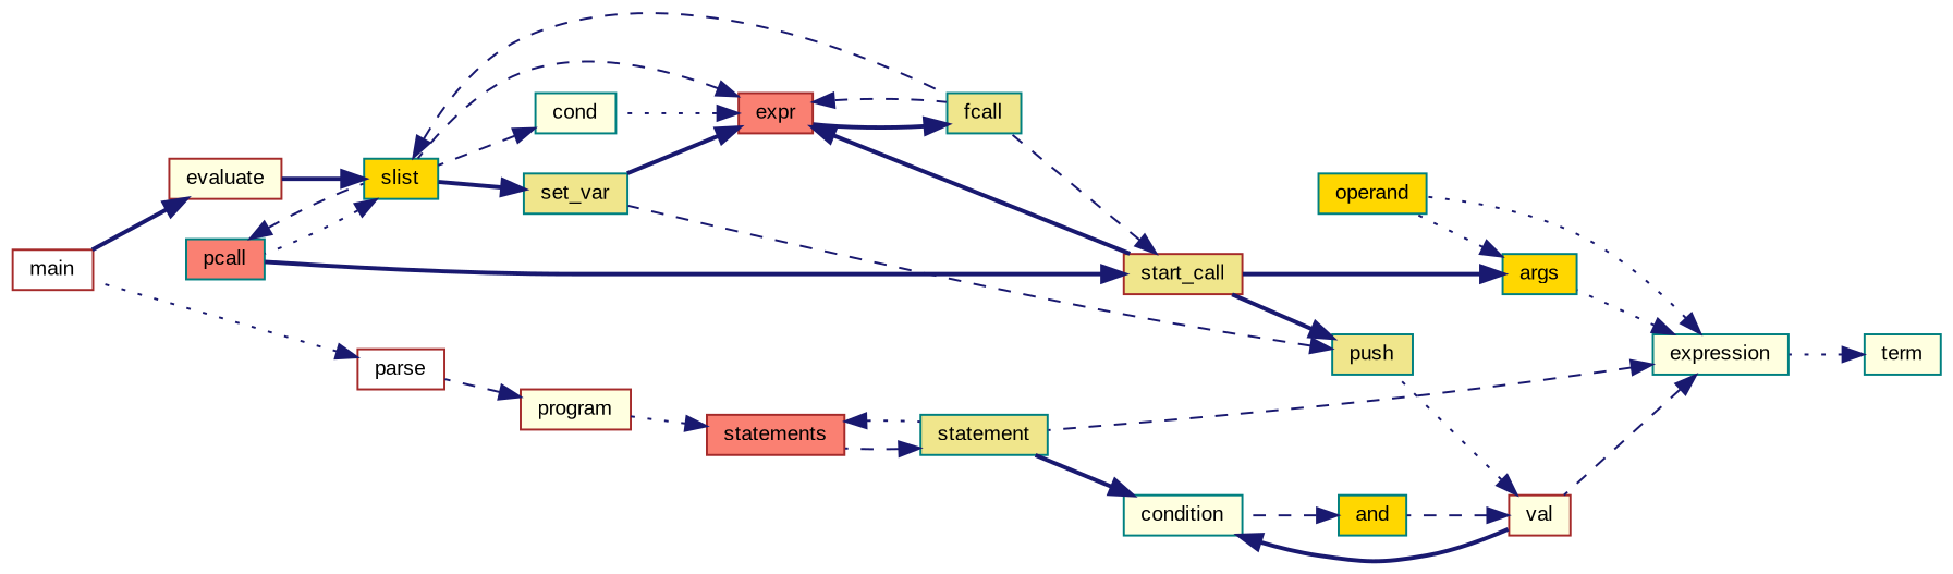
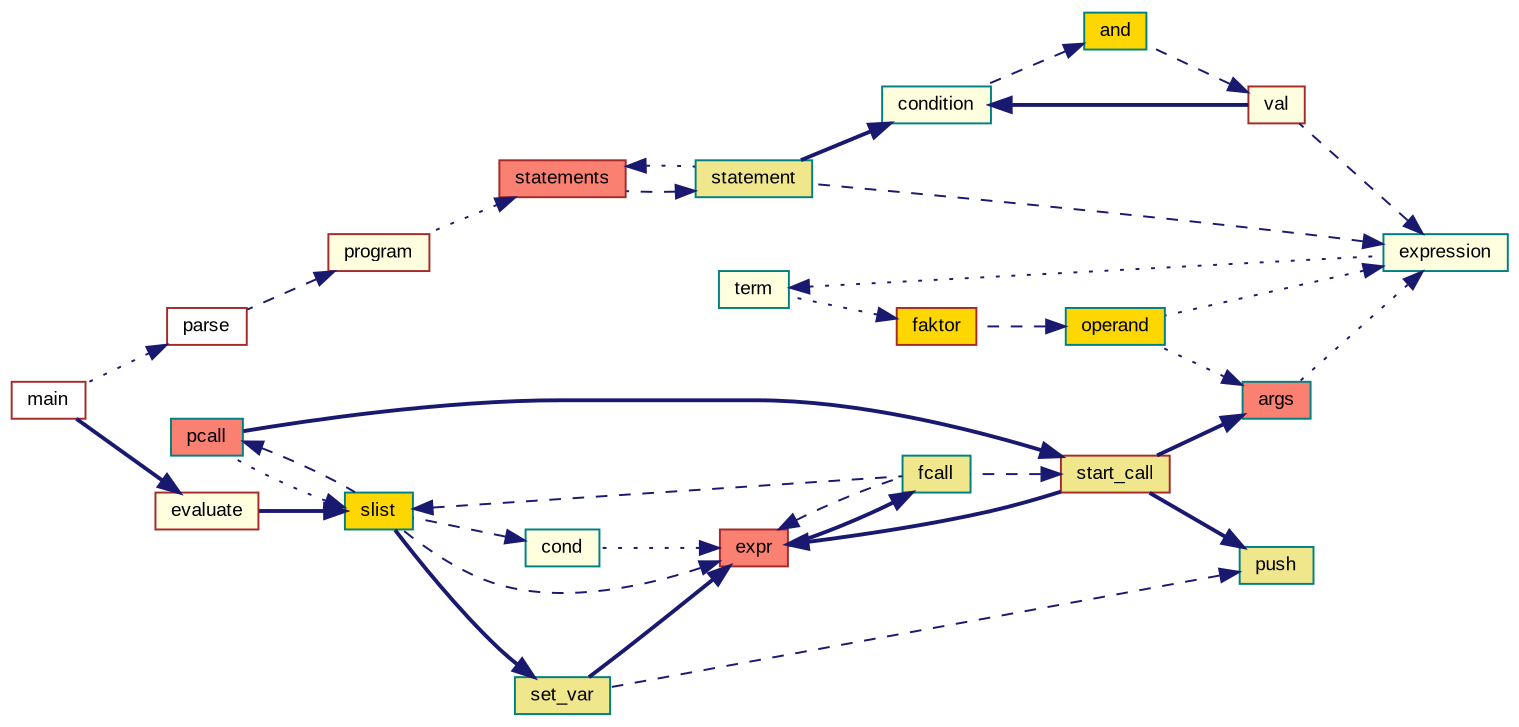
  digraph {
    fontname="Liberation Sans"
    rankdir=RL
    node [color=teal fillcolor=lightyellow fontname="Liberation Sans" fontsize=10 shape=record style=filled]
    edge [color=midnightblue dir=back fontname="Liberation Sans" fontsize=10 labelfontname="LiberationSans-Regular.ttf" labelfontsize=10 style=dashed]
    n1 [fontcolor=black height=0.2 label=expression width=0.4]
-   n2 [fillcolor=gold height=0.2 label=args width=0.4]
+   n2 [fillcolor=salmon height=0.2 label=args width=0.4]
    n3 [fillcolor=gold height=0.2 label=operand width=0.4]
    n4 [fillcolor=khaki height=0.2 label=statement width=0.4]
    n5 [color=brown height=0.2 label=val width=0.4]
    n6 [color=brown fillcolor=khaki height=0.2 label=start_call width=0.4]
+   n7 [color=brown fillcolor=gold height=0.2 label=faktor width=0.4]
    n8 [color=brown fillcolor=salmon height=0.2 label=statements width=0.4]
    n9 [fillcolor=gold height=0.2 label=and width=0.4]
    n10 [fillcolor=khaki height=0.2 label=push width=0.4]
    n11 [fillcolor=khaki height=0.2 label=fcall width=0.4]
    n12 [fillcolor=salmon height=0.2 label=pcall width=0.4]
    n13 [height=0.2 label=term width=0.4]
    n14 [color=brown fillcolor=salmon height=0.2 label=expr width=0.4]
    n15 [fillcolor=gold height=0.2 label=slist width=0.4]
    n16 [height=0.2 label=cond width=0.4]
    n17 [fillcolor=khaki height=0.2 label=set_var width=0.4]
    n18 [color=brown height=0.2 label=evaluate width=0.4]
    n19 [color=brown fillcolor=white height=0.2 label=main width=0.4]
    n20 [color=brown height=0.2 label=program width=0.4]
    n21 [color=brown fillcolor=white height=0.2 label=parse width=0.4]
    n22 [height=0.2 label=condition width=0.4]
    n1 -> n2 [style=dotted]
    n1 -> n3 [style=dotted]
    n1 -> n4
    n1 -> n5
    n2 -> n3 [style=dotted]
    n2 -> n6 [style=bold]
+   n3 -> n7
    n4 -> n8
    n5 -> n9
-   n5 -> n10 [style=dotted]
    n6 -> n11
    n6 -> n12 [style=bold]
+   n7 -> n13 [style=dotted]
    n8 -> n4 [style=dotted]
    n8 -> n20 [style=dotted]
    n9 -> n22
    n10 -> n6 [style=bold]
    n10 -> n17
    n11 -> n14 [style=bold]
    n12 -> n15
    n13 -> n1 [style=dotted]
    n14 -> n6 [style=bold]
    n14 -> n11
    n14 -> n15
    n14 -> n16 [style=dotted]
    n14 -> n17 [style=bold]
    n15 -> n11
    n15 -> n12 [style=dotted]
    n15 -> n18 [style=bold]
    n16 -> n15
    n17 -> n15 [style=bold]
    n18 -> n19 [style=bold]
    n20 -> n21
    n21 -> n19 [style=dotted]
    n22 -> n4 [style=bold]
    n22 -> n5 [style=bold]
  }
